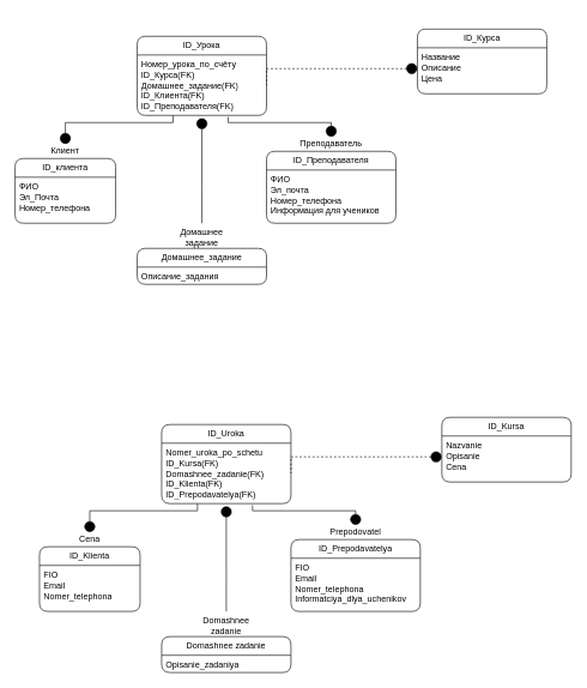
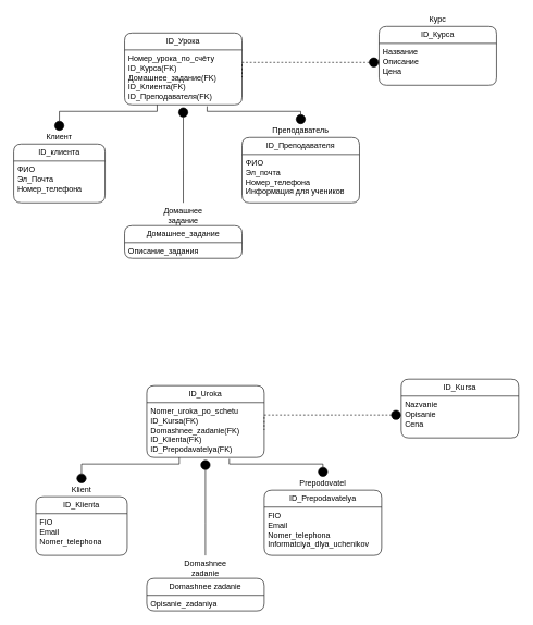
  <mxCell id="0" />
  <mxCell id="1" parent="0" />
  <mxCell id="2" value="ID_клиента" style="swimlane;fontStyle=0;childLayout=stackLayout;horizontal=1;startSize=26;fillColor=none;horizontalStack=0;resizeParent=1;resizeParentMax=0;resizeLast=0;collapsible=1;marginBottom=0;whiteSpace=wrap;html=1;rounded=1;" vertex="1" parent="1"><mxGeometry x="20" y="220" width="140" height="90" as="geometry" /></mxCell>
  <mxCell id="3" value="ФИО&lt;div&gt;Эл_Почта&lt;/div&gt;&lt;div&gt;Номер_телефона&lt;br&gt;&amp;nbsp;&lt;/div&gt;" style="text;strokeColor=none;fillColor=none;align=left;verticalAlign=top;spacingLeft=4;spacingRight=4;overflow=hidden;rotatable=0;points=[[0,0.5],[1,0.5]];portConstraint=eastwest;whiteSpace=wrap;html=1;" vertex="1" parent="2"><mxGeometry y="26" width="140" height="64" as="geometry" /></mxCell>
  <mxCell id="4" value="ID_Преподавателя" style="swimlane;fontStyle=0;childLayout=stackLayout;horizontal=1;startSize=26;fillColor=none;horizontalStack=0;resizeParent=1;resizeParentMax=0;resizeLast=0;collapsible=1;marginBottom=0;whiteSpace=wrap;html=1;rounded=1;" vertex="1" parent="1"><mxGeometry x="370" y="210" width="180" height="100" as="geometry" /></mxCell>
  <mxCell id="5" value="ФИО&lt;div&gt;Эл_почта&lt;/div&gt;&lt;div&gt;Номер_телефона&lt;br&gt;&lt;div&gt;Информация для учеников&lt;br&gt;&lt;div&gt;&lt;br&gt;&lt;/div&gt;&lt;/div&gt;&lt;/div&gt;" style="text;strokeColor=none;fillColor=none;align=left;verticalAlign=top;spacingLeft=4;spacingRight=4;overflow=hidden;rotatable=0;points=[[0,0.5],[1,0.5]];portConstraint=eastwest;whiteSpace=wrap;html=1;" vertex="1" parent="4"><mxGeometry y="26" width="180" height="74" as="geometry" /></mxCell>
  <mxCell id="6" value="ID_Урока" style="swimlane;fontStyle=0;childLayout=stackLayout;horizontal=1;startSize=26;fillColor=none;horizontalStack=0;resizeParent=1;resizeParentMax=0;resizeLast=0;collapsible=1;marginBottom=0;whiteSpace=wrap;html=1;rounded=1;" vertex="1" parent="1"><mxGeometry x="190" y="50" width="180" height="110" as="geometry" /></mxCell>
  <mxCell id="7" value="&lt;div&gt;Номер_урока_по_счёту&lt;/div&gt;&lt;div&gt;ID_Курса(FK)&lt;/div&gt;&lt;div&gt;Домашнее_задание(FK)&lt;/div&gt;&lt;div&gt;ID_Клиента(FK)&lt;/div&gt;&lt;div&gt;ID_Преподавателя(FK)&lt;/div&gt;" style="text;strokeColor=none;fillColor=none;align=left;verticalAlign=top;spacingLeft=4;spacingRight=4;overflow=hidden;rotatable=0;points=[[0,0.5],[1,0.5]];portConstraint=eastwest;whiteSpace=wrap;html=1;" vertex="1" parent="6"><mxGeometry y="26" width="180" height="84" as="geometry" /></mxCell>
  <mxCell id="8" value="ID_Курса" style="swimlane;fontStyle=0;childLayout=stackLayout;horizontal=1;startSize=26;fillColor=none;horizontalStack=0;resizeParent=1;resizeParentMax=0;resizeLast=0;collapsible=1;marginBottom=0;whiteSpace=wrap;html=1;rounded=1;" vertex="1" parent="1"><mxGeometry x="580" y="40" width="180" height="90" as="geometry" /></mxCell>
  <mxCell id="9" value="&lt;div&gt;&lt;div&gt;Название&lt;/div&gt;&lt;/div&gt;&lt;div&gt;Описание&lt;/div&gt;&lt;div&gt;Цена&lt;/div&gt;" style="text;strokeColor=none;fillColor=none;align=left;verticalAlign=top;spacingLeft=4;spacingRight=4;overflow=hidden;rotatable=0;points=[[0,0.5],[1,0.5]];portConstraint=eastwest;whiteSpace=wrap;html=1;" vertex="1" parent="8"><mxGeometry y="26" width="180" height="64" as="geometry" /></mxCell>
  <mxCell id="10" value="Домашнее_задание" style="swimlane;fontStyle=0;childLayout=stackLayout;horizontal=1;startSize=26;fillColor=none;horizontalStack=0;resizeParent=1;resizeParentMax=0;resizeLast=0;collapsible=1;marginBottom=0;whiteSpace=wrap;html=1;rounded=1;" vertex="1" parent="1"><mxGeometry x="190" y="345" width="180" height="50" as="geometry" /></mxCell>
  <mxCell id="11" value="Описание_задания" style="text;strokeColor=none;fillColor=none;align=left;verticalAlign=top;spacingLeft=4;spacingRight=4;overflow=hidden;rotatable=0;points=[[0,0.5],[1,0.5]];portConstraint=eastwest;whiteSpace=wrap;html=1;" vertex="1" parent="10"><mxGeometry y="26" width="180" height="24" as="geometry" /></mxCell>
  <mxCell id="12" value="" style="html=1;verticalAlign=bottom;startArrow=circle;startFill=1;endArrow=none;startSize=6;endSize=8;rounded=0;endFill=0;entryX=0.277;entryY=1;entryDx=0;entryDy=0;edgeStyle=orthogonalEdgeStyle;entryPerimeter=0;" edge="1" parent="1" target="7"><mxGeometry x="-0.16" y="40" width="80" relative="1" as="geometry"><mxPoint x="90" y="200" as="sourcePoint" /><mxPoint x="340" y="170" as="targetPoint" /><Array as="points"><mxPoint x="90" y="170" /><mxPoint x="240" y="170" /></Array><mxPoint as="offset" /></mxGeometry></mxCell>
  <mxCell id="13" value="" style="html=1;verticalAlign=bottom;startArrow=circle;startFill=1;endArrow=none;startSize=6;endSize=8;rounded=0;endFill=0;entryX=0.703;entryY=1.027;entryDx=0;entryDy=0;edgeStyle=orthogonalEdgeStyle;entryPerimeter=0;" edge="1" parent="1" target="7"><mxGeometry x="-0.094" y="-24" width="80" relative="1" as="geometry"><mxPoint x="460" y="190" as="sourcePoint" /><mxPoint x="280" y="134" as="targetPoint" /><mxPoint as="offset" /><Array as="points"><mxPoint x="460" y="170" /><mxPoint x="317" y="170" /></Array></mxGeometry></mxCell>
  <mxCell id="14" value="" style="html=1;verticalAlign=bottom;startArrow=circle;startFill=1;endArrow=none;startSize=6;endSize=8;rounded=0;endFill=0;entryX=1;entryY=0.5;entryDx=0;entryDy=0;edgeStyle=orthogonalEdgeStyle;dashed=1;" edge="1" parent="1" target="7"><mxGeometry x="-0.094" y="-24" width="80" relative="1" as="geometry"><mxPoint x="580" y="95" as="sourcePoint" /><mxPoint x="387" y="75.5" as="targetPoint" /><mxPoint as="offset" /><Array as="points"><mxPoint x="380" y="95" /><mxPoint x="370" y="95" /></Array></mxGeometry></mxCell>
  <mxCell id="15" value="Клиент" style="text;html=1;align=center;verticalAlign=middle;whiteSpace=wrap;rounded=0;" vertex="1" parent="1"><mxGeometry x="60" y="200" width="60" height="20" as="geometry" /></mxCell>
  <mxCell id="16" value="Преподаватель" style="text;html=1;align=center;verticalAlign=middle;whiteSpace=wrap;rounded=0;" vertex="1" parent="1"><mxGeometry x="430" y="190" width="60" height="20" as="geometry" /></mxCell>
  <mxCell id="17" value="Домашнее задание" style="text;html=1;align=center;verticalAlign=middle;whiteSpace=wrap;rounded=0;" vertex="1" parent="1"><mxGeometry x="250" y="320" width="60" height="20" as="geometry" /></mxCell>
  <mxCell id="18" value="" style="html=1;verticalAlign=bottom;startArrow=circle;startFill=1;endArrow=none;startSize=6;endSize=8;rounded=0;endFill=0;edgeStyle=orthogonalEdgeStyle;exitX=0.5;exitY=1.042;exitDx=0;exitDy=0;exitPerimeter=0;" edge="1" parent="1" source="7"><mxGeometry x="-0.094" y="-24" width="80" relative="1" as="geometry"><mxPoint x="280" y="160" as="sourcePoint" /><mxPoint x="280" y="310" as="targetPoint" /><mxPoint as="offset" /><Array as="points"><mxPoint x="280" y="260" /><mxPoint x="280" y="260" /></Array></mxGeometry></mxCell>
+ <mxCell id="19" value="Курс" style="text;html=1;align=center;verticalAlign=middle;whiteSpace=wrap;rounded=0;" vertex="1" parent="1"><mxGeometry x="640" y="20" width="60" height="20" as="geometry" /></mxCell>
  <mxCell id="20" value="ID_Klienta" style="swimlane;fontStyle=0;childLayout=stackLayout;horizontal=1;startSize=26;fillColor=none;horizontalStack=0;resizeParent=1;resizeParentMax=0;resizeLast=0;collapsible=1;marginBottom=0;whiteSpace=wrap;html=1;rounded=1;" vertex="1" parent="1"><mxGeometry x="54" y="760" width="140" height="90" as="geometry" /></mxCell>
  <mxCell id="21" value="&lt;div&gt;FIO&lt;/div&gt;&lt;div&gt;Email&lt;/div&gt;&lt;div&gt;Nomer_telephona&lt;br&gt;&amp;nbsp;&lt;/div&gt;" style="text;strokeColor=none;fillColor=none;align=left;verticalAlign=top;spacingLeft=4;spacingRight=4;overflow=hidden;rotatable=0;points=[[0,0.5],[1,0.5]];portConstraint=eastwest;whiteSpace=wrap;html=1;" vertex="1" parent="20"><mxGeometry y="26" width="140" height="64" as="geometry" /></mxCell>
  <mxCell id="22" value="ID_Prepodavatelya" style="swimlane;fontStyle=0;childLayout=stackLayout;horizontal=1;startSize=26;fillColor=none;horizontalStack=0;resizeParent=1;resizeParentMax=0;resizeLast=0;collapsible=1;marginBottom=0;whiteSpace=wrap;html=1;rounded=1;" vertex="1" parent="1"><mxGeometry x="404" y="750" width="180" height="100" as="geometry" /></mxCell>
  <mxCell id="23" value="&lt;div&gt;FIO&lt;/div&gt;&lt;div&gt;Email&lt;/div&gt;&lt;div&gt;Nomer_telephona&lt;br&gt;&lt;div&gt;Informatciya_dlya_uchenikov&lt;br&gt;&lt;div&gt;&lt;br&gt;&lt;/div&gt;&lt;/div&gt;&lt;/div&gt;" style="text;strokeColor=none;fillColor=none;align=left;verticalAlign=top;spacingLeft=4;spacingRight=4;overflow=hidden;rotatable=0;points=[[0,0.5],[1,0.5]];portConstraint=eastwest;whiteSpace=wrap;html=1;" vertex="1" parent="22"><mxGeometry y="26" width="180" height="74" as="geometry" /></mxCell>
  <mxCell id="24" value="ID_Uroka" style="swimlane;fontStyle=0;childLayout=stackLayout;horizontal=1;startSize=26;fillColor=none;horizontalStack=0;resizeParent=1;resizeParentMax=0;resizeLast=0;collapsible=1;marginBottom=0;whiteSpace=wrap;html=1;rounded=1;" vertex="1" parent="1"><mxGeometry x="224" y="590" width="180" height="110" as="geometry" /></mxCell>
  <mxCell id="25" value="&lt;div&gt;Nomer_uroka_po_schetu&lt;/div&gt;&lt;div&gt;ID_Kursa(FK)&lt;/div&gt;&lt;div&gt;Domashnee_zadanie(FK)&lt;/div&gt;&lt;div&gt;ID_Klienta(FK)&lt;/div&gt;&lt;div&gt;ID_Prepodavatelya(FK)&lt;/div&gt;" style="text;strokeColor=none;fillColor=none;align=left;verticalAlign=top;spacingLeft=4;spacingRight=4;overflow=hidden;rotatable=0;points=[[0,0.5],[1,0.5]];portConstraint=eastwest;whiteSpace=wrap;html=1;" vertex="1" parent="24"><mxGeometry y="26" width="180" height="84" as="geometry" /></mxCell>
  <mxCell id="26" value="ID_Kursa" style="swimlane;fontStyle=0;childLayout=stackLayout;horizontal=1;startSize=26;fillColor=none;horizontalStack=0;resizeParent=1;resizeParentMax=0;resizeLast=0;collapsible=1;marginBottom=0;whiteSpace=wrap;html=1;rounded=1;" vertex="1" parent="1"><mxGeometry x="614" y="580" width="180" height="90" as="geometry" /></mxCell>
  <mxCell id="27" value="&lt;div&gt;Nazvanie&lt;/div&gt;&lt;div&gt;&lt;span style=&quot;background-color: initial;&quot;&gt;Opisanie&lt;/span&gt;&lt;/div&gt;&lt;div&gt;Cena&lt;/div&gt;" style="text;strokeColor=none;fillColor=none;align=left;verticalAlign=top;spacingLeft=4;spacingRight=4;overflow=hidden;rotatable=0;points=[[0,0.5],[1,0.5]];portConstraint=eastwest;whiteSpace=wrap;html=1;" vertex="1" parent="26"><mxGeometry y="26" width="180" height="64" as="geometry" /></mxCell>
  <mxCell id="28" value="Domashnee zadanie" style="swimlane;fontStyle=0;childLayout=stackLayout;horizontal=1;startSize=26;fillColor=none;horizontalStack=0;resizeParent=1;resizeParentMax=0;resizeLast=0;collapsible=1;marginBottom=0;whiteSpace=wrap;html=1;rounded=1;" vertex="1" parent="1"><mxGeometry x="224" y="885" width="180" height="50" as="geometry" /></mxCell>
  <mxCell id="29" value="Opisanie_zadaniya" style="text;strokeColor=none;fillColor=none;align=left;verticalAlign=top;spacingLeft=4;spacingRight=4;overflow=hidden;rotatable=0;points=[[0,0.5],[1,0.5]];portConstraint=eastwest;whiteSpace=wrap;html=1;" vertex="1" parent="28"><mxGeometry y="26" width="180" height="24" as="geometry" /></mxCell>
  <mxCell id="30" value="" style="html=1;verticalAlign=bottom;startArrow=circle;startFill=1;endArrow=none;startSize=6;endSize=8;rounded=0;endFill=0;entryX=0.277;entryY=1;entryDx=0;entryDy=0;edgeStyle=orthogonalEdgeStyle;entryPerimeter=0;" edge="1" parent="1" target="25"><mxGeometry x="-0.16" y="40" width="80" relative="1" as="geometry"><mxPoint x="124" y="740" as="sourcePoint" /><mxPoint x="374" y="710" as="targetPoint" /><Array as="points"><mxPoint x="124" y="710" /><mxPoint x="274" y="710" /></Array><mxPoint as="offset" /></mxGeometry></mxCell>
  <mxCell id="31" value="" style="html=1;verticalAlign=bottom;startArrow=circle;startFill=1;endArrow=none;startSize=6;endSize=8;rounded=0;endFill=0;entryX=0.703;entryY=1.027;entryDx=0;entryDy=0;edgeStyle=orthogonalEdgeStyle;entryPerimeter=0;" edge="1" parent="1" target="25"><mxGeometry x="-0.094" y="-24" width="80" relative="1" as="geometry"><mxPoint x="494" y="730" as="sourcePoint" /><mxPoint x="314" y="674" as="targetPoint" /><mxPoint as="offset" /><Array as="points"><mxPoint x="494" y="710" /><mxPoint x="351" y="710" /></Array></mxGeometry></mxCell>
  <mxCell id="32" value="" style="html=1;verticalAlign=bottom;startArrow=circle;startFill=1;endArrow=none;startSize=6;endSize=8;rounded=0;endFill=0;entryX=1;entryY=0.5;entryDx=0;entryDy=0;edgeStyle=orthogonalEdgeStyle;dashed=1;" edge="1" parent="1" target="25"><mxGeometry x="-0.094" y="-24" width="80" relative="1" as="geometry"><mxPoint x="614" y="635" as="sourcePoint" /><mxPoint x="421" y="615.5" as="targetPoint" /><mxPoint as="offset" /><Array as="points"><mxPoint x="414" y="635" /><mxPoint x="404" y="635" /></Array></mxGeometry></mxCell>
- <mxCell id="33" value="Cena" style="text;html=1;align=center;verticalAlign=middle;whiteSpace=wrap;rounded=0;" vertex="1" parent="1"><mxGeometry x="94" y="740" width="60" height="20" as="geometry" /></mxCell>
+ <mxCell id="33" value="Klient" style="text;html=1;align=center;verticalAlign=middle;whiteSpace=wrap;rounded=0;" vertex="1" parent="1"><mxGeometry x="94" y="740" width="60" height="20" as="geometry" /></mxCell>
  <mxCell id="34" value="Prepodovatel" style="text;html=1;align=center;verticalAlign=middle;whiteSpace=wrap;rounded=0;" vertex="1" parent="1"><mxGeometry x="464" y="730" width="60" height="20" as="geometry" /></mxCell>
  <mxCell id="35" value="Domashnee zadanie" style="text;html=1;align=center;verticalAlign=middle;whiteSpace=wrap;rounded=0;" vertex="1" parent="1"><mxGeometry x="284" y="860" width="60" height="20" as="geometry" /></mxCell>
  <mxCell id="36" value="" style="html=1;verticalAlign=bottom;startArrow=circle;startFill=1;endArrow=none;startSize=6;endSize=8;rounded=0;endFill=0;edgeStyle=orthogonalEdgeStyle;exitX=0.5;exitY=1.042;exitDx=0;exitDy=0;exitPerimeter=0;" edge="1" parent="1" source="25"><mxGeometry x="-0.094" y="-24" width="80" relative="1" as="geometry"><mxPoint x="314" y="700" as="sourcePoint" /><mxPoint x="314" y="850" as="targetPoint" /><mxPoint as="offset" /><Array as="points"><mxPoint x="314" y="800" /><mxPoint x="314" y="800" /></Array></mxGeometry></mxCell>
